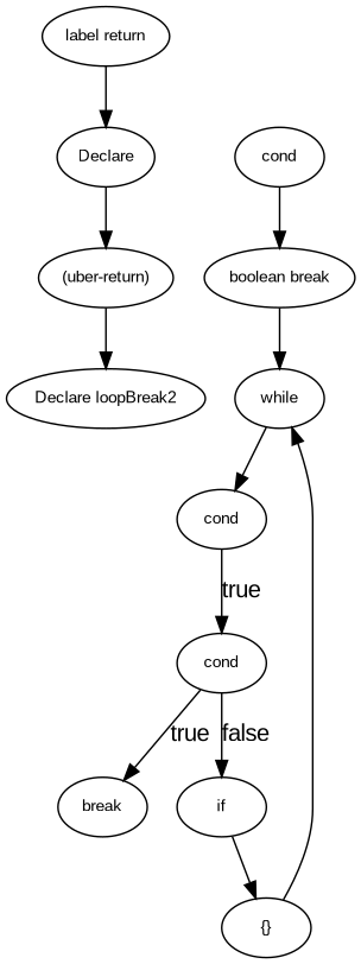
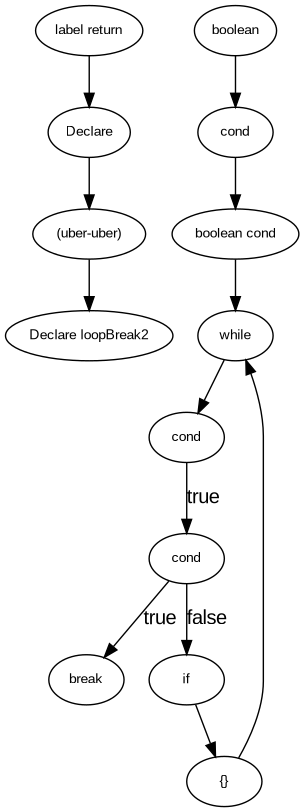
  digraph {
    fontname="Liberation Sans"
    node [fontname="Liberation Sans" fontsize=10]
    edge [fontname="Liberation Sans"]
    n1 [label="label return"]
    n2 [label=Declare]
    n3 [label=while]
    n4 [label=cond]
    n5 [label=cond]
-   n6 [label="(uber-return)"]
+   n6 [label="(uber-uber)"]
    n7 [label="Declare loopBreak2"]
    n8 [label=break]
    n9 [label=cond]
-   n10 [label="boolean break"]
+   n10 [label="boolean cond"]
    n11 [label=if]
    n12 [label="{}"]
+   n13 [label=boolean]
    n1 -> n2
    n2 -> n6
    n3 -> n4
    n4 -> n5 [label=true]
    n5 -> n8 [label=true]
    n5 -> n11 [label=false]
    n6 -> n7
    n9 -> n10
    n10 -> n3
    n11 -> n12
    n12 -> n3
+   n13 -> n9
  }
